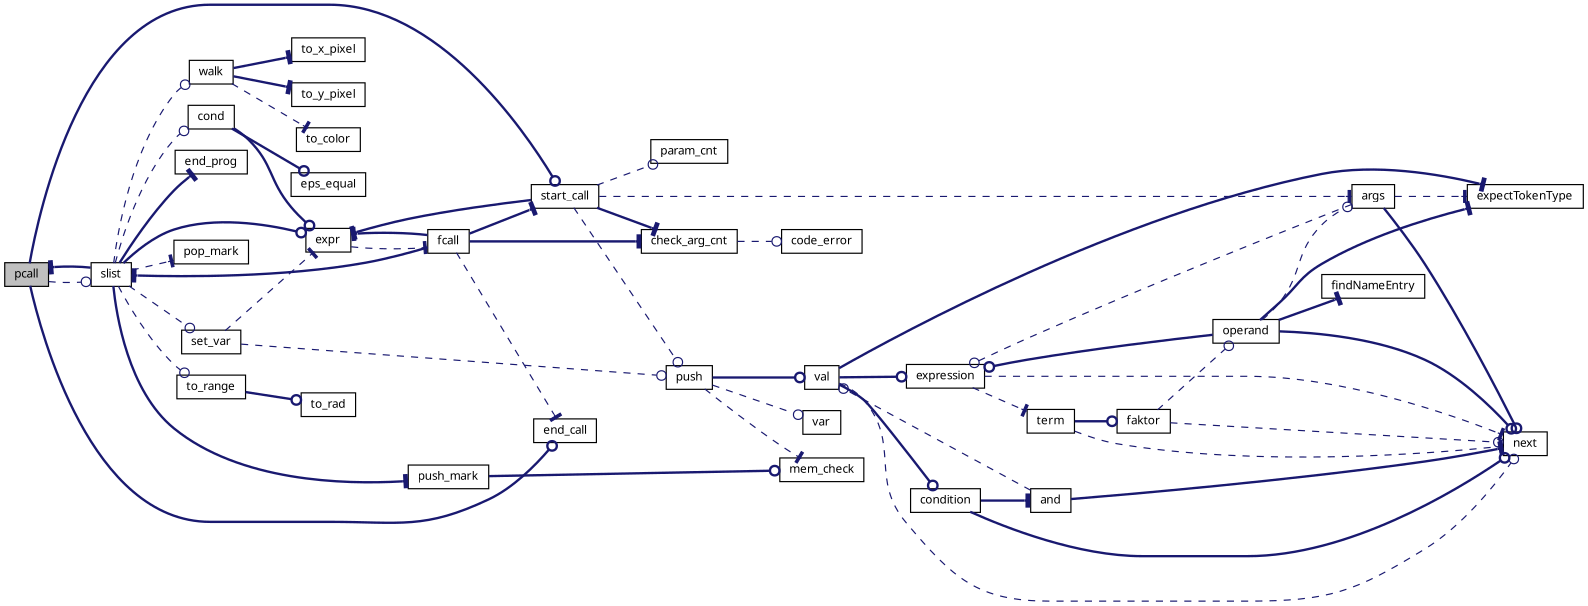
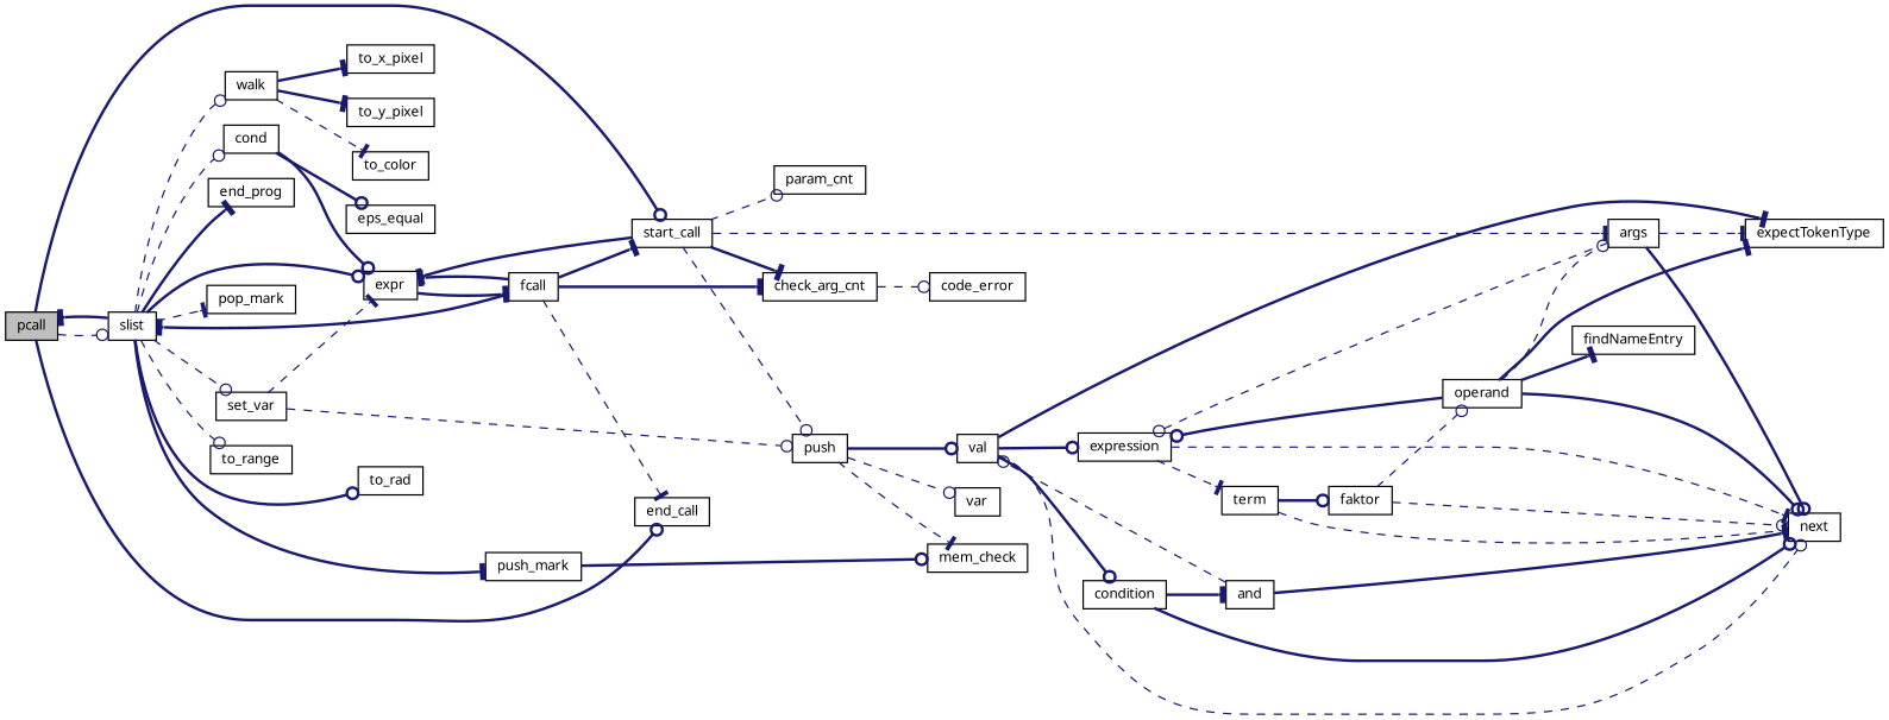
  digraph {
    rankdir=LR
    node [color=black fillcolor=white fontname="LiberationSans-Regular.ttf" fontsize=10 shape=record style=filled]
    edge [arrowhead=odot color=midnightblue fontname="LiberationSans-Regular.ttf" fontsize=10 labelfontname="LiberationSans-Regular.ttf" labelfontsize=10 style=bold]
    n1 [fillcolor=grey75 fontcolor=black height=0.2 label=pcall width=0.4]
    n2 [height=0.2 label=end_call width=0.4]
    n3 [height=0.2 label=slist width=0.4]
    n4 [height=0.2 label=start_call width=0.4]
    n5 [height=0.2 label=cond width=0.4]
    n6 [height=0.2 label=expr width=0.4]
    n7 [height=0.2 label=end_prog width=0.4]
    n8 [height=0.2 label=pop_mark width=0.4]
    n9 [height=0.2 label=push_mark width=0.4]
    n10 [height=0.2 label=set_var width=0.4]
    n11 [height=0.2 label=to_rad width=0.4]
    n12 [height=0.2 label=to_range width=0.4]
    n13 [height=0.2 label=walk width=0.4]
    n14 [height=0.2 label=check_arg_cnt width=0.4]
    n15 [height=0.2 label=args width=0.4]
    n16 [height=0.2 label=param_cnt width=0.4]
    n17 [height=0.2 label=push width=0.4]
    n18 [height=0.2 label=eps_equal width=0.4]
    n19 [height=0.2 label=fcall width=0.4]
    n20 [height=0.2 label=mem_check width=0.4]
    n21 [height=0.2 label=to_color width=0.4]
    n22 [height=0.2 label=to_x_pixel width=0.4]
    n23 [height=0.2 label=to_y_pixel width=0.4]
    n24 [height=0.2 label=code_error width=0.4]
    n25 [height=0.2 label=expectTokenType width=0.4]
    n26 [height=0.2 label=expression width=0.4]
    n27 [height=0.2 label=next width=0.4]
    n28 [height=0.2 label=val width=0.4]
    n29 [height=0.2 label=var width=0.4]
    n30 [height=0.2 label=term width=0.4]
    n31 [height=0.2 label=faktor width=0.4]
    n32 [height=0.2 label=operand width=0.4]
    n33 [height=0.2 label=findNameEntry width=0.4]
    n34 [height=0.2 label=condition width=0.4]
    n35 [height=0.2 label=and width=0.4]
    n1 -> n2
    n1 -> n3 [style=dashed]
    n1 -> n4
    n3 -> n1 [arrowhead=tee]
    n3 -> n5 [style=dashed]
    n3 -> n6
    n3 -> n7 [arrowhead=tee]
    n3 -> n8 [arrowhead=tee style=dashed]
    n3 -> n9 [arrowhead=tee]
    n3 -> n10 [style=dashed]
-   n12 -> n11
+   n3 -> n11
    n3 -> n12 [style=dashed]
    n3 -> n13 [style=dashed]
    n4 -> n6 [arrowhead=tee]
    n4 -> n14 [arrowhead=tee]
    n4 -> n15 [arrowhead=tee style=dashed]
    n4 -> n16 [style=dashed]
    n4 -> n17 [style=dashed]
    n5 -> n6
    n5 -> n18
-   n6 -> n19 [arrowhead=tee style=dashed]
+   n6 -> n19 [arrowhead=tee]
    n9 -> n20
    n10 -> n6 [arrowhead=tee style=dashed]
    n10 -> n17 [style=dashed]
    n13 -> n21 [arrowhead=tee style=dashed]
    n13 -> n22 [arrowhead=tee]
    n13 -> n23 [arrowhead=tee]
    n14 -> n24 [style=dashed]
    n15 -> n25 [arrowhead=tee style=dashed]
    n15 -> n26 [style=dashed]
    n15 -> n27
    n17 -> n20 [arrowhead=tee style=dashed]
    n17 -> n28
    n17 -> n29 [style=dashed]
    n19 -> n2 [arrowhead=tee style=dashed]
    n19 -> n3 [arrowhead=tee]
    n19 -> n4 [arrowhead=tee]
    n19 -> n6 [arrowhead=tee]
    n19 -> n14 [arrowhead=tee]
    n26 -> n27 [arrowhead=tee style=dashed]
    n26 -> n30 [arrowhead=tee style=dashed]
    n28 -> n25 [arrowhead=tee]
    n28 -> n26
    n28 -> n27 [style=dashed]
    n28 -> n34
    n30 -> n27 [arrowhead=tee style=dashed]
    n30 -> n31
    n31 -> n27 [style=dashed]
    n31 -> n32 [style=dashed]
    n32 -> n15 [style=dashed]
    n32 -> n25 [arrowhead=tee]
    n32 -> n26
    n32 -> n27
    n32 -> n33 [arrowhead=tee]
    n34 -> n27
    n34 -> n35 [arrowhead=tee]
    n35 -> n27 [arrowhead=tee]
    n35 -> n28 [style=dashed]
  }
